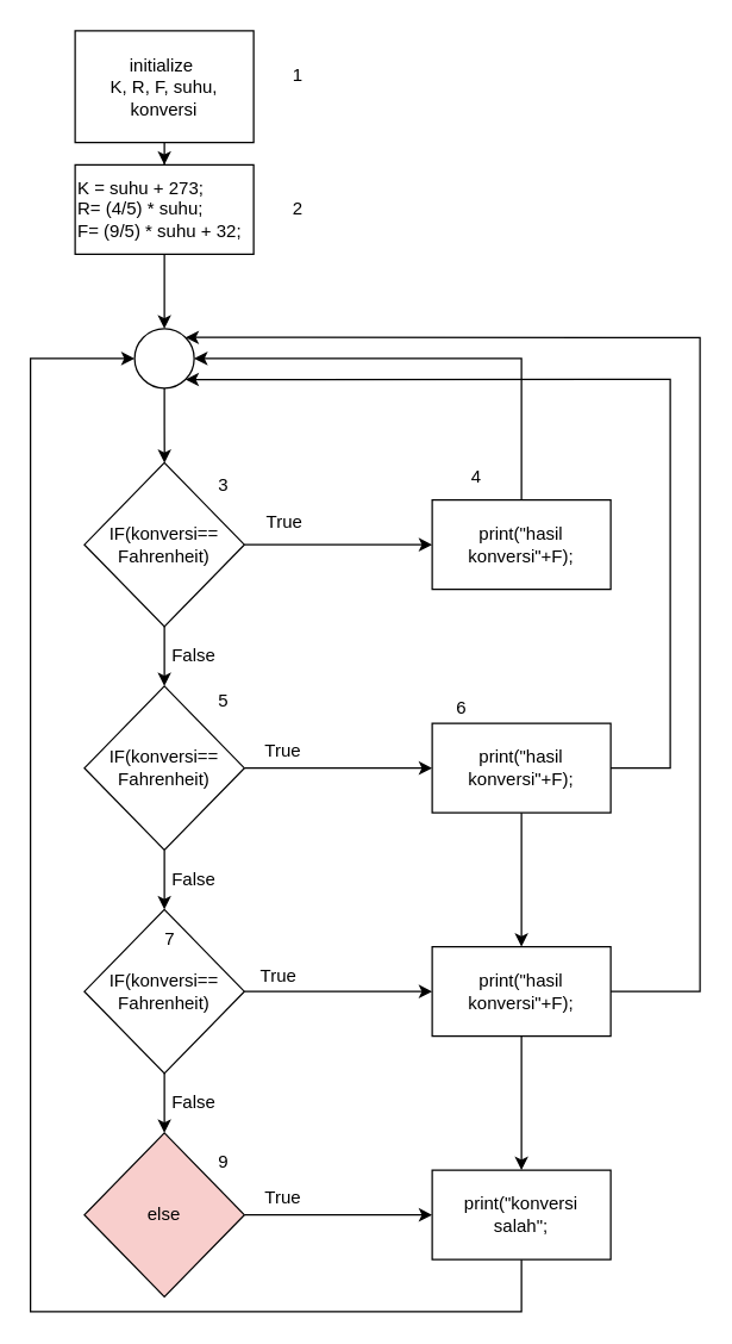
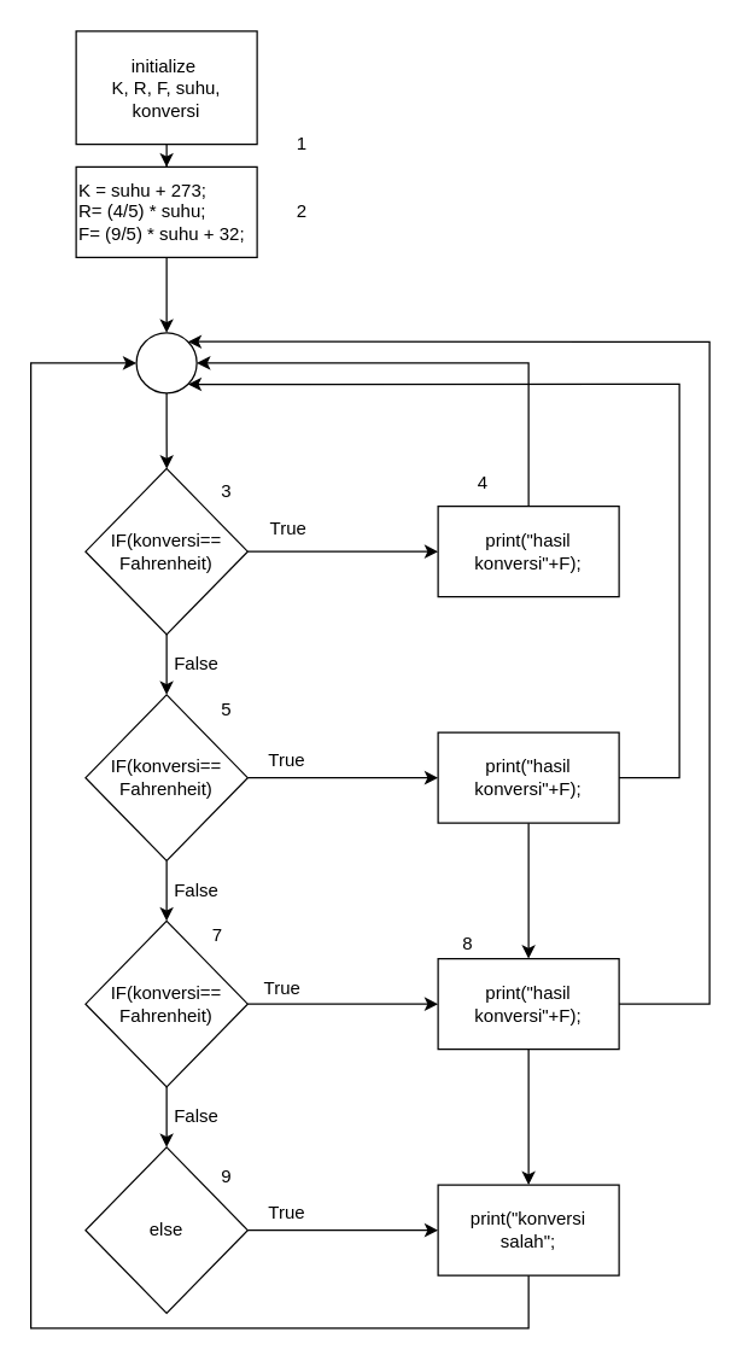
  <mxCell id="0" />
  <mxCell id="1" parent="0" />
  <mxCell id="2" value="" style="edgeStyle=orthogonalEdgeStyle;rounded=0;orthogonalLoop=1;jettySize=auto;html=1;" edge="1" parent="1" source="3" target="5"><mxGeometry relative="1" as="geometry" /></mxCell>
  <mxCell id="3" value="initialize&amp;nbsp;&lt;br&gt;K, R, F, suhu, konversi" style="rounded=0;whiteSpace=wrap;html=1;align=center;" vertex="1" parent="1"><mxGeometry x="50" y="20" width="120" height="75" as="geometry" /></mxCell>
  <mxCell id="4" value="" style="edgeStyle=orthogonalEdgeStyle;rounded=0;orthogonalLoop=1;jettySize=auto;html=1;" edge="1" parent="1" source="5" target="21"><mxGeometry relative="1" as="geometry" /></mxCell>
  <mxCell id="5" value="&lt;div&gt;K = suhu + 273;&lt;/div&gt;&lt;div&gt;R= (4/5) * suhu;&lt;/div&gt;&lt;div&gt;F= (9/5) * suhu + 32;&lt;/div&gt;" style="whiteSpace=wrap;html=1;rounded=0;align=left;" vertex="1" parent="1"><mxGeometry x="50" y="110" width="120" height="60" as="geometry" /></mxCell>
  <mxCell id="6" value="" style="edgeStyle=orthogonalEdgeStyle;rounded=0;orthogonalLoop=1;jettySize=auto;html=1;" edge="1" parent="1" source="8" target="9"><mxGeometry relative="1" as="geometry" /></mxCell>
  <mxCell id="7" value="" style="edgeStyle=orthogonalEdgeStyle;rounded=0;orthogonalLoop=1;jettySize=auto;html=1;" edge="1" parent="1" source="8" target="12"><mxGeometry relative="1" as="geometry" /></mxCell>
  <mxCell id="8" value="IF(konversi==&lt;br&gt;Fahrenheit)" style="rhombus;whiteSpace=wrap;html=1;rounded=0;align=center;" vertex="1" parent="1"><mxGeometry x="56.25" y="310" width="107.5" height="110" as="geometry" /></mxCell>
  <mxCell id="9" value="print(&quot;hasil konversi&quot;+F);" style="whiteSpace=wrap;html=1;rounded=0;" vertex="1" parent="1"><mxGeometry x="290" y="335" width="120" height="60" as="geometry" /></mxCell>
  <mxCell id="10" value="" style="edgeStyle=orthogonalEdgeStyle;rounded=0;orthogonalLoop=1;jettySize=auto;html=1;" edge="1" parent="1" source="12" target="15"><mxGeometry relative="1" as="geometry" /></mxCell>
  <mxCell id="11" value="" style="edgeStyle=orthogonalEdgeStyle;rounded=0;orthogonalLoop=1;jettySize=auto;html=1;entryX=0;entryY=0.5;entryDx=0;entryDy=0;" edge="1" parent="1" source="12" target="17"><mxGeometry relative="1" as="geometry"><mxPoint x="230" y="590" as="targetPoint" /></mxGeometry></mxCell>
  <mxCell id="12" value="IF(konversi==&lt;br&gt;Fahrenheit)" style="rhombus;whiteSpace=wrap;html=1;rounded=0;align=center;" vertex="1" parent="1"><mxGeometry x="56.25" y="460" width="107.5" height="110" as="geometry" /></mxCell>
  <mxCell id="13" value="" style="edgeStyle=orthogonalEdgeStyle;rounded=0;orthogonalLoop=1;jettySize=auto;html=1;entryX=0;entryY=0.5;entryDx=0;entryDy=0;" edge="1" parent="1" source="15" target="19"><mxGeometry relative="1" as="geometry"><mxPoint x="237.5" y="665" as="targetPoint" /></mxGeometry></mxCell>
  <mxCell id="14" value="" style="edgeStyle=orthogonalEdgeStyle;rounded=0;orthogonalLoop=1;jettySize=auto;html=1;" edge="1" parent="1" source="15" target="23"><mxGeometry relative="1" as="geometry" /></mxCell>
  <mxCell id="15" value="IF(konversi==&lt;br&gt;Fahrenheit)" style="rhombus;whiteSpace=wrap;html=1;rounded=0;align=center;" vertex="1" parent="1"><mxGeometry x="56.25" y="610" width="107.5" height="110" as="geometry" /></mxCell>
  <mxCell id="16" value="" style="edgeStyle=orthogonalEdgeStyle;rounded=0;orthogonalLoop=1;jettySize=auto;html=1;" edge="1" parent="1" source="17" target="19"><mxGeometry relative="1" as="geometry" /></mxCell>
  <mxCell id="17" value="print(&quot;hasil konversi&quot;+F);" style="whiteSpace=wrap;html=1;rounded=0;" vertex="1" parent="1"><mxGeometry x="290" y="485" width="120" height="60" as="geometry" /></mxCell>
  <mxCell id="18" value="" style="edgeStyle=orthogonalEdgeStyle;rounded=0;orthogonalLoop=1;jettySize=auto;html=1;" edge="1" parent="1" source="19" target="24"><mxGeometry relative="1" as="geometry" /></mxCell>
  <mxCell id="19" value="print(&quot;hasil konversi&quot;+F);" style="whiteSpace=wrap;html=1;rounded=0;" vertex="1" parent="1"><mxGeometry x="290" y="635" width="120" height="60" as="geometry" /></mxCell>
  <mxCell id="20" value="" style="edgeStyle=orthogonalEdgeStyle;rounded=0;orthogonalLoop=1;jettySize=auto;html=1;" edge="1" parent="1" source="21" target="8"><mxGeometry relative="1" as="geometry" /></mxCell>
  <mxCell id="21" value="" style="ellipse;whiteSpace=wrap;html=1;aspect=fixed;align=left;" vertex="1" parent="1"><mxGeometry x="90" y="220" width="40" height="40" as="geometry" /></mxCell>
  <mxCell id="22" value="" style="edgeStyle=orthogonalEdgeStyle;rounded=0;orthogonalLoop=1;jettySize=auto;html=1;" edge="1" parent="1" source="23" target="24"><mxGeometry relative="1" as="geometry" /></mxCell>
- <mxCell id="23" value="else" style="rhombus;whiteSpace=wrap;html=1;rounded=0;align=center;fillColor=#f8cecc;" vertex="1" parent="1"><mxGeometry x="56.25" y="760" width="107.5" height="110" as="geometry" /></mxCell>
+ <mxCell id="23" value="else" style="rhombus;whiteSpace=wrap;html=1;rounded=0;align=center;" vertex="1" parent="1"><mxGeometry x="56.25" y="760" width="107.5" height="110" as="geometry" /></mxCell>
  <mxCell id="24" value="print(&quot;konversi &lt;br&gt;salah&quot;;" style="whiteSpace=wrap;html=1;rounded=0;" vertex="1" parent="1"><mxGeometry x="290" y="785" width="120" height="60" as="geometry" /></mxCell>
  <mxCell id="25" value="" style="endArrow=classic;html=1;exitX=0.5;exitY=0;exitDx=0;exitDy=0;entryX=1;entryY=0.5;entryDx=0;entryDy=0;rounded=0;" edge="1" parent="1" source="9" target="21"><mxGeometry width="50" height="50" relative="1" as="geometry"><mxPoint x="250" y="430" as="sourcePoint" /><mxPoint x="300" y="380" as="targetPoint" /><Array as="points"><mxPoint x="350" y="240" /></Array></mxGeometry></mxCell>
  <mxCell id="26" value="" style="endArrow=classic;html=1;exitX=1;exitY=0.5;exitDx=0;exitDy=0;entryX=1;entryY=1;entryDx=0;entryDy=0;rounded=0;" edge="1" parent="1" source="17" target="21"><mxGeometry width="50" height="50" relative="1" as="geometry"><mxPoint x="250" y="430" as="sourcePoint" /><mxPoint x="300" y="380" as="targetPoint" /><Array as="points"><mxPoint x="450" y="515" /><mxPoint x="450" y="254" /></Array></mxGeometry></mxCell>
  <mxCell id="27" value="" style="endArrow=classic;html=1;exitX=1;exitY=0.5;exitDx=0;exitDy=0;entryX=1;entryY=0;entryDx=0;entryDy=0;rounded=0;" edge="1" parent="1" source="19" target="21"><mxGeometry width="50" height="50" relative="1" as="geometry"><mxPoint x="260" y="450" as="sourcePoint" /><mxPoint x="310" y="400" as="targetPoint" /><Array as="points"><mxPoint x="470" y="665" /><mxPoint x="470" y="226" /></Array></mxGeometry></mxCell>
  <mxCell id="28" value="" style="endArrow=classic;html=1;exitX=0.5;exitY=1;exitDx=0;exitDy=0;entryX=0;entryY=0.5;entryDx=0;entryDy=0;rounded=0;" edge="1" parent="1" source="24" target="21"><mxGeometry width="50" height="50" relative="1" as="geometry"><mxPoint x="260" y="650" as="sourcePoint" /><mxPoint x="-50" y="380" as="targetPoint" /><Array as="points"><mxPoint x="350" y="880" /><mxPoint x="20" y="880" /><mxPoint x="20" y="240" /></Array></mxGeometry></mxCell>
- <mxCell id="29" value="1" style="text;html=1;strokeColor=none;fillColor=none;align=center;verticalAlign=middle;whiteSpace=wrap;rounded=0;" vertex="1" parent="1"><mxGeometry x="180" y="40" width="40" height="20" as="geometry" /></mxCell>
+ <mxCell id="29" value="1" style="text;html=1;strokeColor=none;fillColor=none;align=center;verticalAlign=middle;whiteSpace=wrap;rounded=0;" vertex="1" parent="1"><mxGeometry x="180" y="85" width="40" height="20" as="geometry" /></mxCell>
  <mxCell id="30" value="2&lt;span style=&quot;color: rgba(0 , 0 , 0 , 0) ; font-family: monospace ; font-size: 0px&quot;&gt;%3CmxGraphModel%3E%3Croot%3E%3CmxCell%20id%3D%220%22%2F%3E%3CmxCell%20id%3D%221%22%20parent%3D%220%22%2F%3E%3CmxCell%20id%3D%222%22%20value%3D%221%22%20style%3D%22text%3Bhtml%3D1%3BstrokeColor%3Dnone%3BfillColor%3Dnone%3Balign%3Dcenter%3BverticalAlign%3Dmiddle%3BwhiteSpace%3Dwrap%3Brounded%3D0%3B%22%20vertex%3D%221%22%20parent%3D%221%22%3E%3CmxGeometry%20x%3D%22530%22%20y%3D%22100%22%20width%3D%2240%22%20height%3D%2220%22%20as%3D%22geometry%22%2F%3E%3C%2FmxCell%3E%3C%2Froot%3E%3C%2FmxGraphModel%3E&lt;/span&gt;" style="text;html=1;strokeColor=none;fillColor=none;align=center;verticalAlign=middle;whiteSpace=wrap;rounded=0;" vertex="1" parent="1"><mxGeometry x="180" y="130" width="40" height="20" as="geometry" /></mxCell>
  <mxCell id="31" value="3" style="text;html=1;strokeColor=none;fillColor=none;align=center;verticalAlign=middle;whiteSpace=wrap;rounded=0;" vertex="1" parent="1"><mxGeometry x="130" y="315" width="40" height="20" as="geometry" /></mxCell>
  <mxCell id="32" value="4&lt;span style=&quot;color: rgba(0 , 0 , 0 , 0) ; font-family: monospace ; font-size: 0px&quot;&gt;%3CmxGraphModel%3E%3Croot%3E%3CmxCell%20id%3D%220%22%2F%3E%3CmxCell%20id%3D%221%22%20parent%3D%220%22%2F%3E%3CmxCell%20id%3D%222%22%20value%3D%223%22%20style%3D%22text%3Bhtml%3D1%3BstrokeColor%3Dnone%3BfillColor%3Dnone%3Balign%3Dcenter%3BverticalAlign%3Dmiddle%3BwhiteSpace%3Dwrap%3Brounded%3D0%3B%22%20vertex%3D%221%22%20parent%3D%221%22%3E%3CmxGeometry%20x%3D%22480%22%20y%3D%22375%22%20width%3D%2240%22%20height%3D%2220%22%20as%3D%22geometry%22%2F%3E%3C%2FmxCell%3E%3C%2Froot%3E%3C%2FmxGraphModel%3E&lt;/span&gt;" style="text;html=1;strokeColor=none;fillColor=none;align=center;verticalAlign=middle;whiteSpace=wrap;rounded=0;" vertex="1" parent="1"><mxGeometry x="300" y="310" width="40" height="20" as="geometry" /></mxCell>
  <mxCell id="33" value="5" style="text;html=1;strokeColor=none;fillColor=none;align=center;verticalAlign=middle;whiteSpace=wrap;rounded=0;" vertex="1" parent="1"><mxGeometry x="130" y="460" width="40" height="20" as="geometry" /></mxCell>
- <mxCell id="34" value="6" style="text;html=1;strokeColor=none;fillColor=none;align=center;verticalAlign=middle;whiteSpace=wrap;rounded=0;" vertex="1" parent="1"><mxGeometry x="290" y="465" width="40" height="20" as="geometry" /></mxCell>
- <mxCell id="35" value="7" style="text;html=1;strokeColor=none;fillColor=none;align=center;verticalAlign=middle;whiteSpace=wrap;rounded=0;" vertex="1" parent="1"><mxGeometry x="93.75" y="620" width="40" height="20" as="geometry" /></mxCell>
+ <mxCell id="35" value="7" style="text;html=1;strokeColor=none;fillColor=none;align=center;verticalAlign=middle;whiteSpace=wrap;rounded=0;" vertex="1" parent="1"><mxGeometry x="123.75" y="610" width="40" height="20" as="geometry" /></mxCell>
+ <mxCell id="36" value="8" style="text;html=1;strokeColor=none;fillColor=none;align=center;verticalAlign=middle;whiteSpace=wrap;rounded=0;" vertex="1" parent="1"><mxGeometry x="290" y="615" width="40" height="20" as="geometry" /></mxCell>
  <mxCell id="37" value="9" style="text;html=1;strokeColor=none;fillColor=none;align=center;verticalAlign=middle;whiteSpace=wrap;rounded=0;" vertex="1" parent="1"><mxGeometry x="130" y="770" width="40" height="20" as="geometry" /></mxCell>
  <mxCell id="38" value="True" style="text;html=1;strokeColor=none;fillColor=none;align=center;verticalAlign=middle;whiteSpace=wrap;rounded=0;" vertex="1" parent="1"><mxGeometry x="171" y="340" width="40" height="20" as="geometry" /></mxCell>
  <mxCell id="39" value="False" style="text;html=1;strokeColor=none;fillColor=none;align=center;verticalAlign=middle;whiteSpace=wrap;rounded=0;" vertex="1" parent="1"><mxGeometry x="110" y="430" width="40" height="20" as="geometry" /></mxCell>
  <mxCell id="40" value="True" style="text;html=1;strokeColor=none;fillColor=none;align=center;verticalAlign=middle;whiteSpace=wrap;rounded=0;" vertex="1" parent="1"><mxGeometry x="170" y="494" width="40" height="20" as="geometry" /></mxCell>
  <mxCell id="41" value="False" style="text;html=1;strokeColor=none;fillColor=none;align=center;verticalAlign=middle;whiteSpace=wrap;rounded=0;" vertex="1" parent="1"><mxGeometry x="110" y="580" width="40" height="20" as="geometry" /></mxCell>
  <mxCell id="42" value="True" style="text;html=1;strokeColor=none;fillColor=none;align=center;verticalAlign=middle;whiteSpace=wrap;rounded=0;" vertex="1" parent="1"><mxGeometry x="167" y="645" width="40" height="20" as="geometry" /></mxCell>
  <mxCell id="43" value="False" style="text;html=1;strokeColor=none;fillColor=none;align=center;verticalAlign=middle;whiteSpace=wrap;rounded=0;" vertex="1" parent="1"><mxGeometry x="110" y="730" width="40" height="20" as="geometry" /></mxCell>
  <mxCell id="44" value="True" style="text;html=1;strokeColor=none;fillColor=none;align=center;verticalAlign=middle;whiteSpace=wrap;rounded=0;" vertex="1" parent="1"><mxGeometry x="170" y="794" width="40" height="20" as="geometry" /></mxCell>
